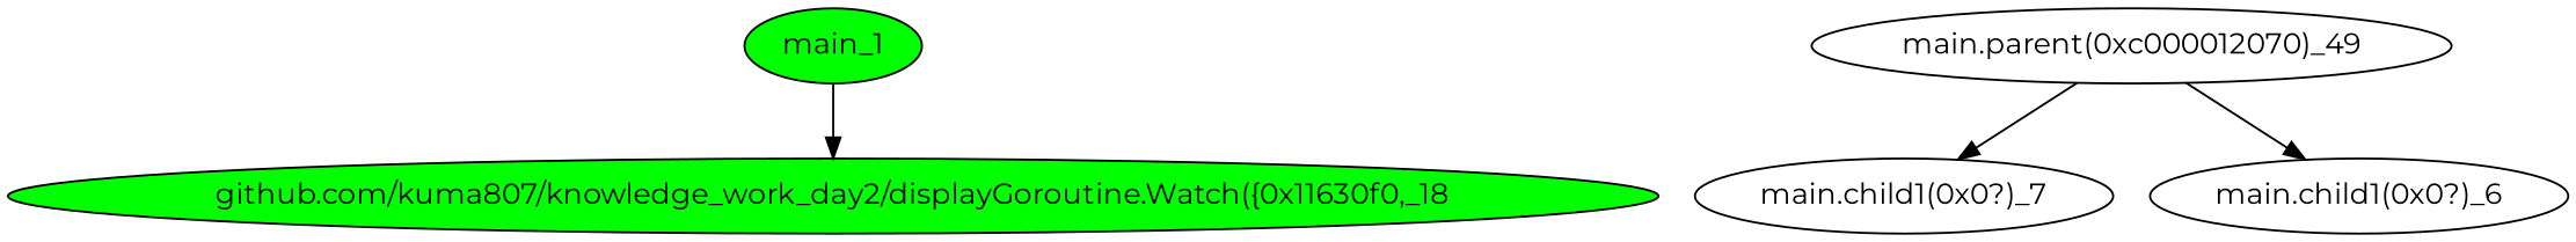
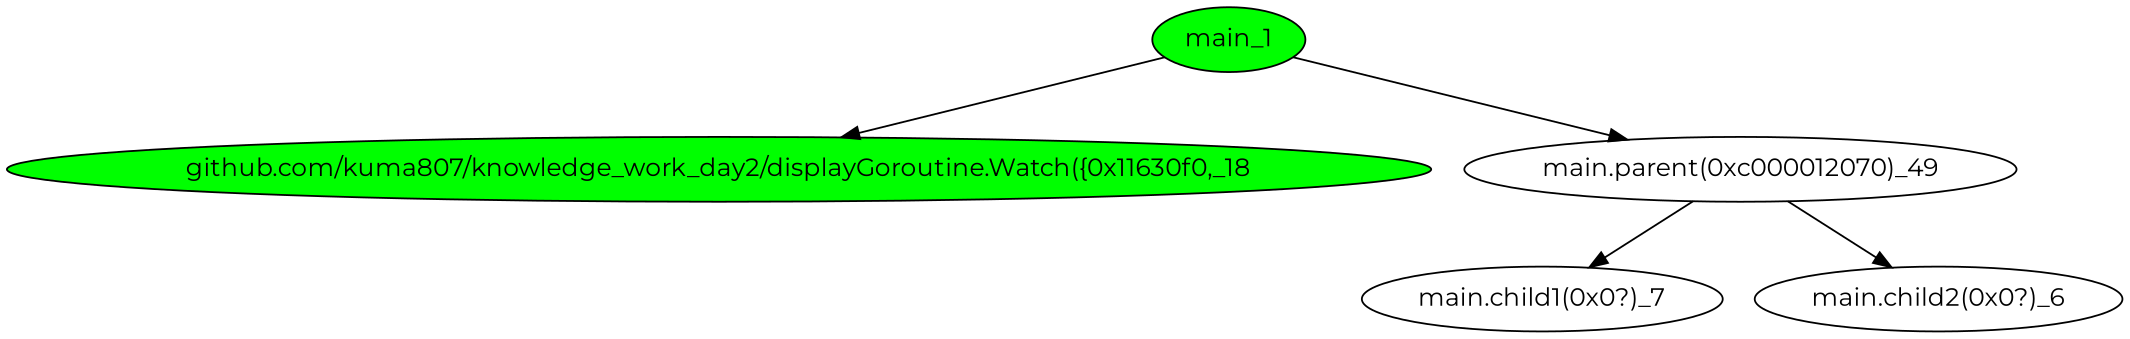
  digraph {
    fontname=Montserrat
    node [fontname=Montserrat]
    edge [fontname=Montserrat]
    main_1 [fillcolor="#00FF00" style="solid,filled"]
    "github.com/kuma807/knowledge_work_day2/displayGoroutine.Watch({0x11630f0,_18" [fillcolor="#00FF00" style="solid,filled"]
    "main.parent(0xc000012070)_49"
    n4 [label="main.child1(0x0?)_7"]
-   "main.child2(0x0?)_6" [label="main.child1(0x0?)_6"]
+   "main.child2(0x0?)_6"
    main_1 -> "github.com/kuma807/knowledge_work_day2/displayGoroutine.Watch({0x11630f0,_18"
+   main_1 -> "main.parent(0xc000012070)_49"
    "main.parent(0xc000012070)_49" -> n4
    "main.parent(0xc000012070)_49" -> "main.child2(0x0?)_6"
  }
